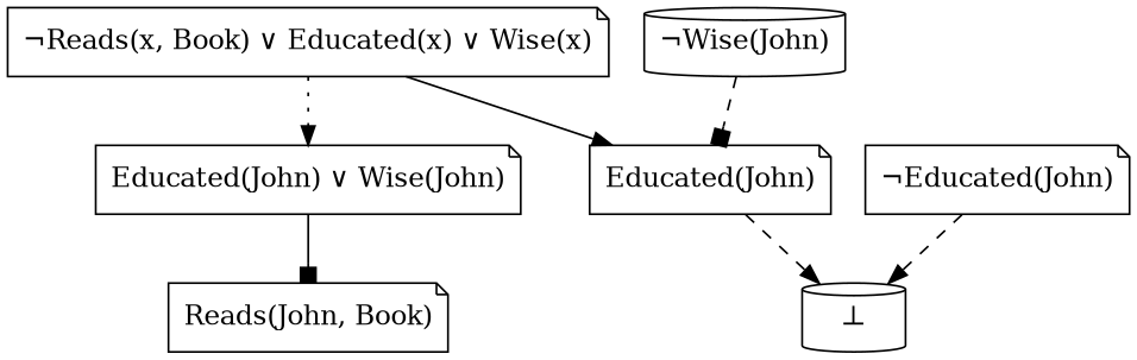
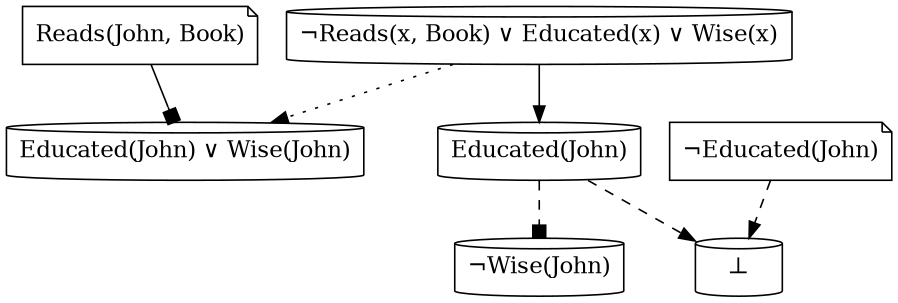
  digraph {
    rankdir=TB
    node [shape=note]
    edge [arrowhead=normal style=dashed]
-   n1 [label="¬Reads(x, Book) ∨ Educated(x) ∨ Wise(x)"]
-   n2 [label="Educated(John) ∨ Wise(John)"]
-   n3 [label="Educated(John)"]
+   n1 [label="¬Reads(x, Book) ∨ Educated(x) ∨ Wise(x)" shape=cylinder]
+   n2 [label="Educated(John) ∨ Wise(John)" shape=cylinder]
+   n3 [label="Educated(John)" shape=cylinder]
    n4 [label="Reads(John, Book)"]
    n5 [label="¬Wise(John)" shape=cylinder]
    n6 [label="⊥" shape=cylinder]
    n7 [label="¬Educated(John)"]
    n1 -> n2 [style=dotted]
    n1 -> n3 [style=solid]
    n3 -> n6
-   n2 -> n4 [arrowhead=box style=solid]
-   n5 -> n3 [arrowhead=box]
+   n4 -> n2 [arrowhead=box style=solid]
+   n3 -> n5 [arrowhead=box]
    n7 -> n6
  }
